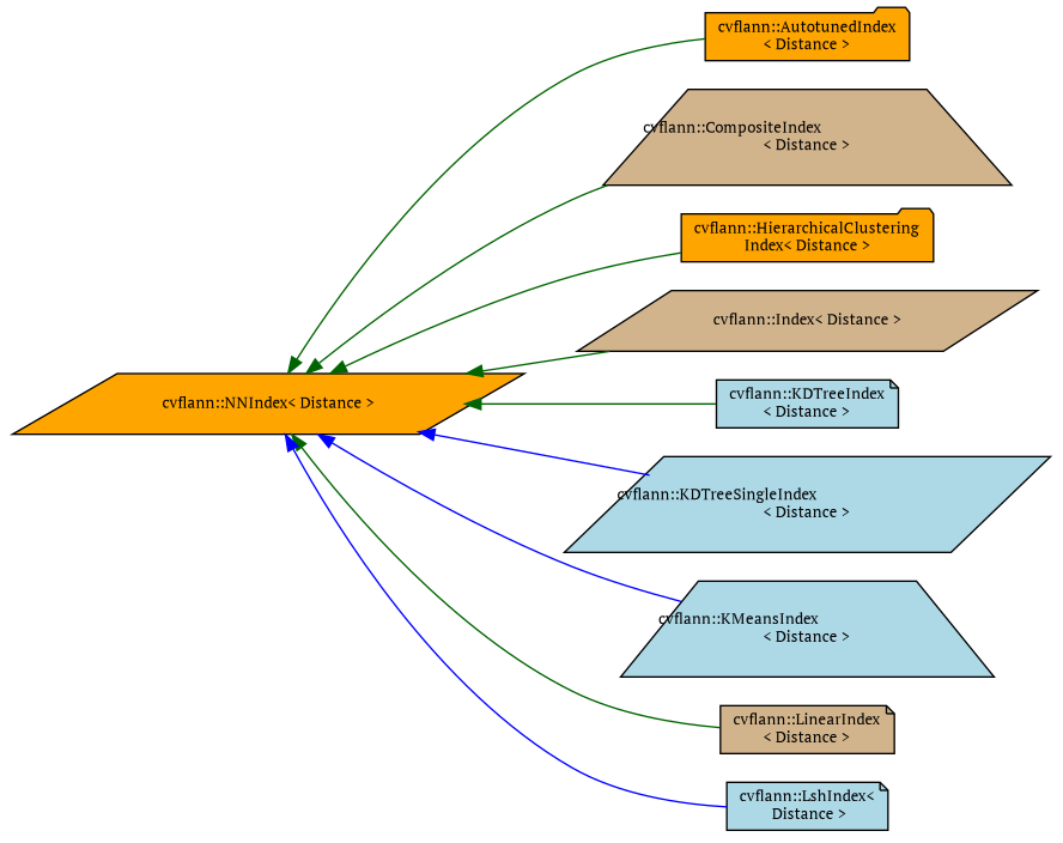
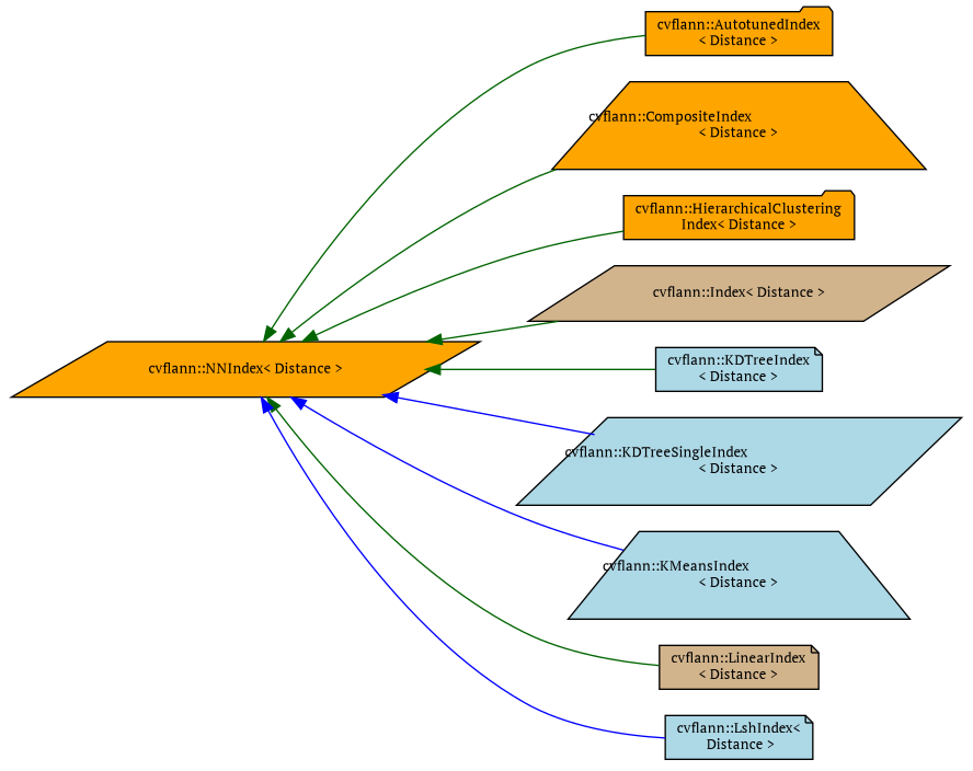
  digraph {
    fontname="PT Serif"
    rankdir=LR
    node [color=black fillcolor=orange fontname="PT Serif" fontsize=10 shape=parallelogram style=filled]
    edge [color=darkgreen dir=back fontname="PT Serif" fontsize=10 labelfontname=Helvetica labelfontsize=10 style=solid]
    n1 [height=0.2 label="cvflann::NNIndex\< Distance \>" width=0.4]
    n2 [height=0.2 label="cvflann::AutotunedIndex\l\< Distance \>" shape=folder width=0.4]
-   n3 [fillcolor=tan height=0.2 label="cvflann::CompositeIndex\l\< Distance \>" shape=trapezium width=0.4]
+   n3 [height=0.2 label="cvflann::CompositeIndex\l\< Distance \>" shape=trapezium width=0.4]
    n4 [height=0.2 label="cvflann::HierarchicalClustering\lIndex\< Distance \>" shape=folder width=0.4]
    n5 [fillcolor=tan height=0.2 label="cvflann::Index\< Distance \>" width=0.4]
    n6 [fillcolor=lightblue height=0.2 label="cvflann::KDTreeIndex\l\< Distance \>" shape=note width=0.4]
    n7 [fillcolor=lightblue height=0.2 label="cvflann::KDTreeSingleIndex\l\< Distance \>" width=0.4]
    n8 [fillcolor=lightblue height=0.2 label="cvflann::KMeansIndex\l\< Distance \>" shape=trapezium width=0.4]
    n9 [fillcolor=tan height=0.2 label="cvflann::LinearIndex\l\< Distance \>" shape=note width=0.4]
    n10 [fillcolor=lightblue height=0.2 label="cvflann::LshIndex\<\l Distance \>" shape=note width=0.4]
    n1 -> n2
    n1 -> n3
    n1 -> n4
    n1 -> n5
    n1 -> n6
    n1 -> n7 [color=blue]
    n1 -> n8 [color=blue]
    n1 -> n9
    n1 -> n10 [color=blue]
  }
